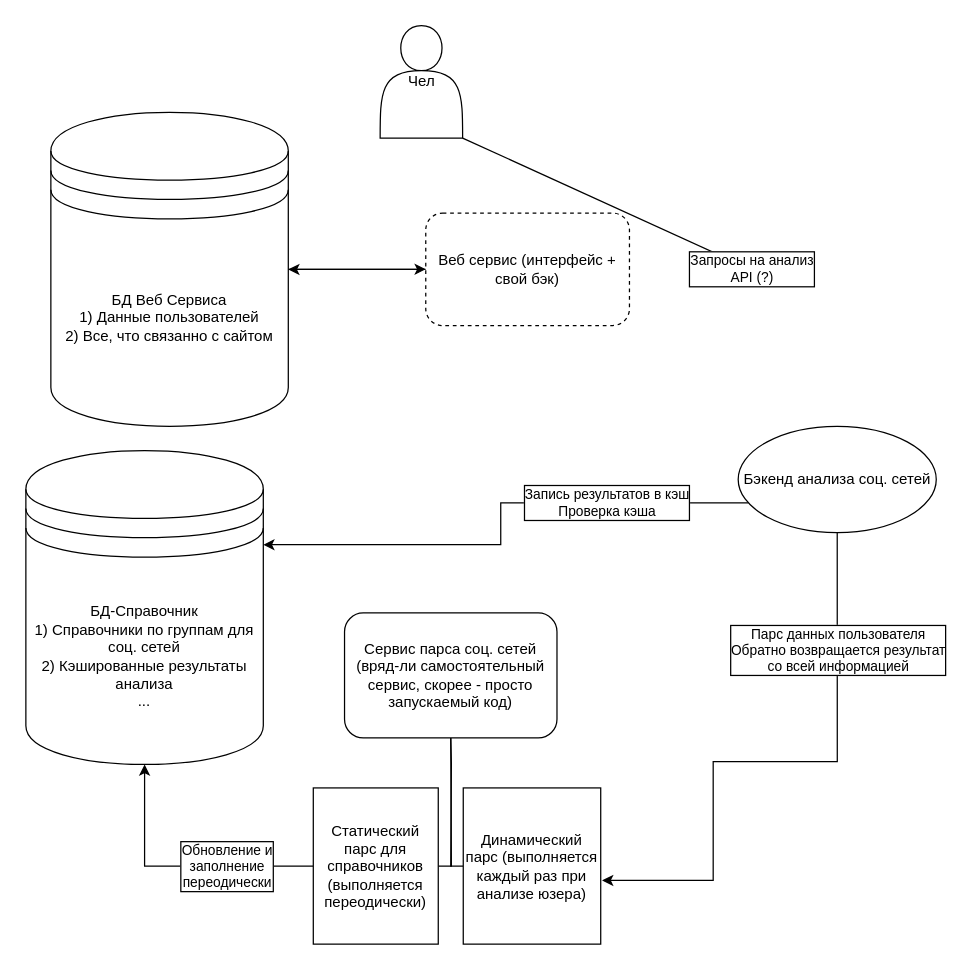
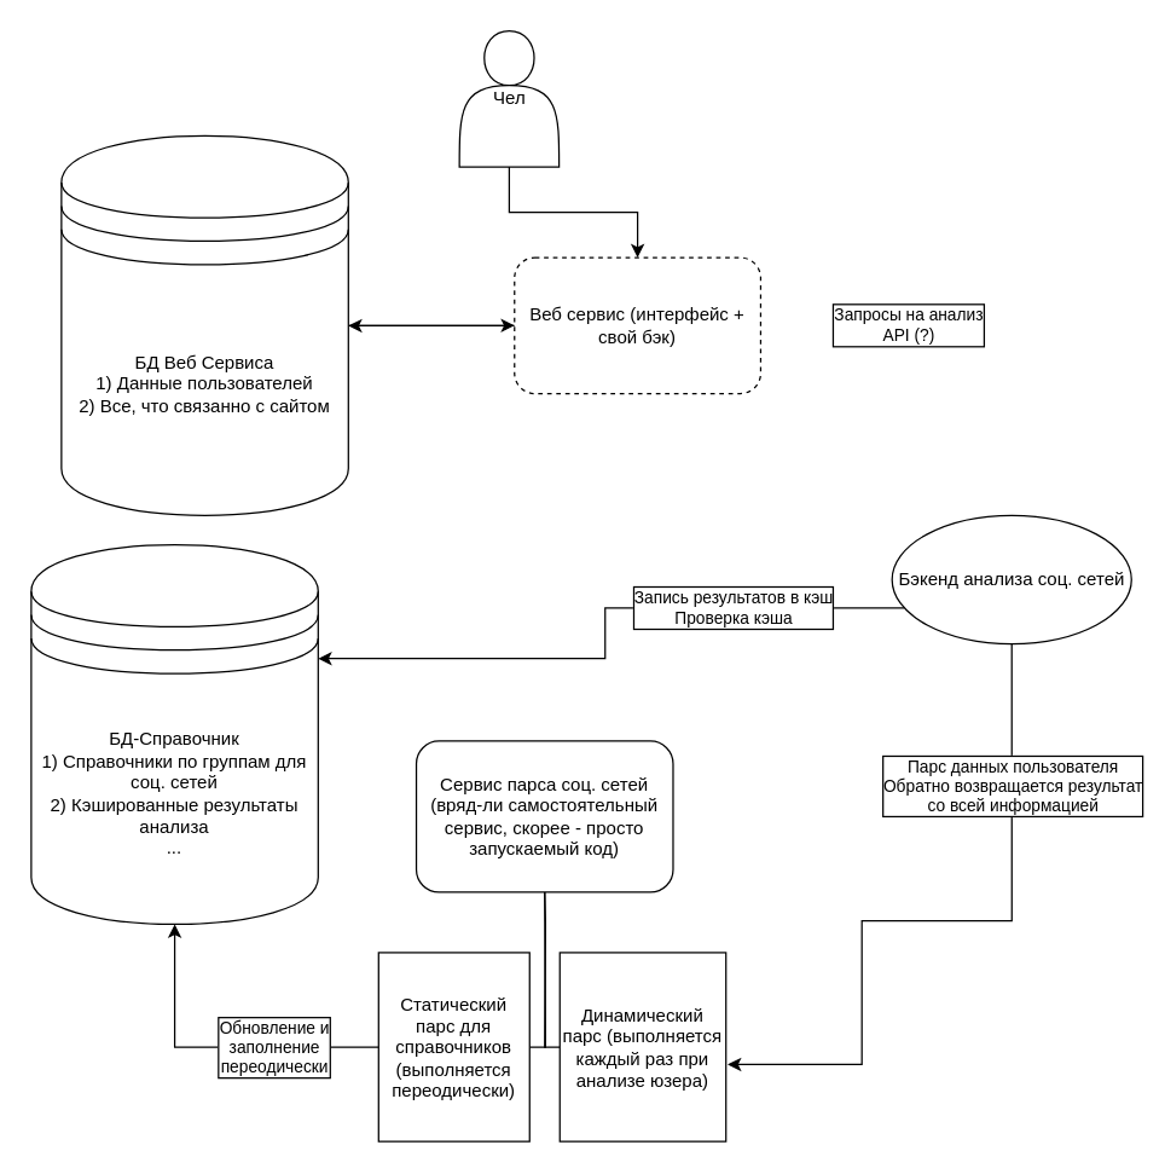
  <mxCell id="0" />
  <mxCell id="1" parent="0" />
  <mxCell id="2" style="edgeStyle=orthogonalEdgeStyle;rounded=0;orthogonalLoop=1;jettySize=auto;html=1;verticalAlign=middle;" parent="1" source="3" target="7" edge="1"><mxGeometry relative="1" as="geometry" /></mxCell>
  <mxCell id="3" value="БД Веб Сервиса&lt;br&gt;1) Данные пользователей&lt;br&gt;2) Все, что связанно с сайтом" style="shape=datastore;whiteSpace=wrap;html=1;" parent="1" vertex="1"><mxGeometry x="40" y="89.38" width="190" height="251.25" as="geometry" /></mxCell>
- <mxCell id="4" value="" style="edgeStyle=orthogonalEdgeStyle;rounded=0;orthogonalLoop=1;jettySize=auto;html=1;" parent="1" source="5" target="20" edge="1"><mxGeometry relative="1" as="geometry" /></mxCell>
+ <mxCell id="4" value="" style="edgeStyle=orthogonalEdgeStyle;rounded=0;orthogonalLoop=1;jettySize=auto;html=1;" parent="1" source="5" target="7" edge="1"><mxGeometry relative="1" as="geometry" /></mxCell>
  <mxCell id="5" value="Чел" style="shape=actor;whiteSpace=wrap;html=1;" parent="1" vertex="1"><mxGeometry x="303.5" y="20" width="66" height="90" as="geometry" /></mxCell>
  <mxCell id="6" style="edgeStyle=orthogonalEdgeStyle;rounded=0;orthogonalLoop=1;jettySize=auto;html=1;" parent="1" source="7" target="3" edge="1"><mxGeometry relative="1" as="geometry" /></mxCell>
  <mxCell id="7" value="Веб сервис (интерфейс + свой бэк)" style="rounded=1;whiteSpace=wrap;html=1;dashed=1;" parent="1" vertex="1"><mxGeometry x="340" y="170" width="163" height="90" as="geometry" /></mxCell>
  <mxCell id="8" style="edgeStyle=orthogonalEdgeStyle;rounded=0;orthogonalLoop=1;jettySize=auto;html=1;exitX=0;exitY=0.75;exitDx=0;exitDy=0;entryX=1;entryY=0.3;entryDx=0;entryDy=0;" edge="1" parent="1" source="10" target="18"><mxGeometry relative="1" as="geometry" /></mxCell>
  <mxCell id="9" value="Запись результатов в кэш&lt;br&gt;Проверка кэша" style="edgeLabel;html=1;align=center;verticalAlign=middle;resizable=0;points=[];labelBorderColor=default;" vertex="1" connectable="0" parent="8"><mxGeometry x="-0.182" y="-1" relative="1" as="geometry"><mxPoint x="58" as="offset" /></mxGeometry></mxCell>
  <mxCell id="10" value="Бэкенд анализа соц. сетей" style="ellipse;whiteSpace=wrap;html=1;" parent="1" vertex="1"><mxGeometry x="590" y="340.63" width="158.5" height="85" as="geometry" /></mxCell>
  <mxCell id="11" value="Сервис парса соц. сетей&lt;br&gt;(вряд-ли самостоятельный сервис, скорее - просто запускаемый код)" style="rounded=1;whiteSpace=wrap;html=1;" parent="1" vertex="1"><mxGeometry x="275" y="490" width="170" height="100" as="geometry" /></mxCell>
  <mxCell id="12" value="" style="edgeStyle=orthogonalEdgeStyle;sourcePerimeterSpacing=0;targetPerimeterSpacing=0;startArrow=none;endArrow=none;rounded=0;targetPortConstraint=eastwest;sourcePortConstraint=northsouth;curved=0;rounded=0;" parent="1" target="15" edge="1"><mxGeometry relative="1" as="geometry"><mxPoint x="360" y="590" as="sourcePoint" /></mxGeometry></mxCell>
  <mxCell id="13" value="" style="edgeStyle=orthogonalEdgeStyle;sourcePerimeterSpacing=0;targetPerimeterSpacing=0;startArrow=none;endArrow=none;rounded=0;targetPortConstraint=eastwest;sourcePortConstraint=northsouth;curved=0;rounded=0;" parent="1" target="16" edge="1"><mxGeometry relative="1" as="geometry"><mxPoint x="360" y="590" as="sourcePoint" /></mxGeometry></mxCell>
  <mxCell id="14" style="edgeStyle=orthogonalEdgeStyle;rounded=0;orthogonalLoop=1;jettySize=auto;html=1;exitX=0;exitY=0.5;exitDx=0;exitDy=0;entryX=0.5;entryY=1;entryDx=0;entryDy=0;" edge="1" parent="1" source="15" target="18"><mxGeometry relative="1" as="geometry" /></mxCell>
  <mxCell id="15" value="Статический парс для справочников&lt;br&gt;(выполняется переодически)" style="whiteSpace=wrap;html=1;align=center;verticalAlign=middle;treeFolding=1;treeMoving=1;" parent="1" vertex="1"><mxGeometry x="250" y="630" width="100" height="125" as="geometry" /></mxCell>
  <mxCell id="16" value="Динамический парс (выполняется каждый раз при анализе юзера)" style="whiteSpace=wrap;html=1;align=center;verticalAlign=middle;treeFolding=1;treeMoving=1;" parent="1" vertex="1"><mxGeometry x="370" y="630" width="110" height="125" as="geometry" /></mxCell>
  <mxCell id="17" style="edgeStyle=orthogonalEdgeStyle;rounded=0;orthogonalLoop=1;jettySize=auto;html=1;entryX=1.01;entryY=0.592;entryDx=0;entryDy=0;entryPerimeter=0;exitX=0.5;exitY=1;exitDx=0;exitDy=0;" parent="1" source="10" target="16" edge="1"><mxGeometry relative="1" as="geometry"><Array as="points"><mxPoint x="669" y="609" /><mxPoint x="570" y="609" /><mxPoint x="570" y="704" /></Array></mxGeometry></mxCell>
  <mxCell id="18" value="БД-Справочник&lt;br&gt;1) Справочники по группам для соц. сетей&lt;br&gt;2) Кэшированные результаты анализа&lt;br&gt;..." style="shape=datastore;whiteSpace=wrap;html=1;" vertex="1" parent="1"><mxGeometry y="360" width="190" height="251.25" as="geometry" x="20" /></mxCell>
  <mxCell id="19" value="Парс данных пользователя&lt;br&gt;Обратно возвращается результат&lt;br&gt;со всей информацией" style="edgeLabel;html=1;align=center;verticalAlign=middle;resizable=0;points=[];labelBorderColor=default;" vertex="1" connectable="0" parent="1"><mxGeometry x="669.25" y="519.998" as="geometry" /></mxCell>
  <mxCell id="20" value="Запросы на анализ&lt;br&gt;API (?)" style="edgeLabel;html=1;align=center;verticalAlign=middle;resizable=0;points=[];labelBorderColor=default;" vertex="1" connectable="0" parent="1"><mxGeometry x="600" y="214.998" as="geometry" /></mxCell>
  <mxCell id="21" value="Обновление и&lt;br&gt;заполнение&lt;br&gt;переодически" style="edgeLabel;html=1;align=center;verticalAlign=middle;resizable=0;points=[];labelBorderColor=default;" vertex="1" connectable="0" parent="1"><mxGeometry x="180" y="692.498" as="geometry" /></mxCell>
